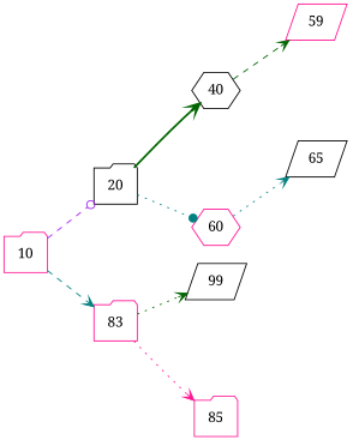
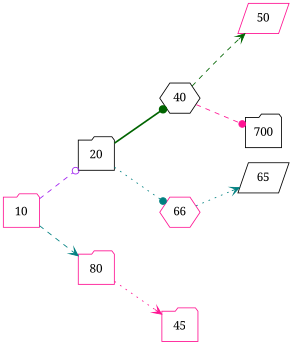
  digraph {
    fontname="Noto Serif"
    rankdir=LR
    node [fontname="Noto Serif" shape=circle]
    edge [fontname="Noto Serif" style=invis]
    m10 [style=invis width=0.1]
    20 [color=black shape=folder width=0.6]
-   80 [color=deeppink shape=folder width=0.6 label=83]
+   80 [color=deeppink shape=folder width=0.6]
    m20 [style=invis width=0.1]
    40 [color=black shape=hexagon width=0.6]
-   60 [color=deeppink shape=hexagon width=0.6]
+   60 [color=deeppink shape=hexagon width=0.6 label=66]
    m40 [style=invis width=0.1]
-   50 [color=deeppink shape=parallelogram width=0.6 label=59]
+   50 [color=deeppink shape=parallelogram width=0.6]
+   700 [color=black shape=folder width=0.6]
    m80 [style=invis width=0.1]
-   99 [color=black shape=parallelogram width=0.6]
-   85 [color=deeppink shape=folder width=0.6]
+   85 [color=deeppink shape=folder width=0.6 label=45]
    m60 [style=invis width=0.1]
    65 [color=black shape=parallelogram width=0.6]
    r60 [style=invis width=0.1]
    10 [color=deeppink shape=folder width=0.6]
    subgraph sub_1 {
      rank=same
      m10
      20
      80
    }
    subgraph sub_2 {
      rank=same
      m20
      40
      60
    }
    subgraph sub_3 {
      rank=same
      m40
      50
+     700
    }
    subgraph sub_4 {
      rank=same
      m80
-     99
      85
    }
    subgraph sub_5 {
      rank=same
      m60
      65
      r60
    }
    m10 -> 80
    20 -> m10
    20 -> m20
-   20 -> 40 [arrowhead=vee color=darkgreen style=bold]
+   20 -> 40 [arrowhead=dot color=darkgreen style=bold]
    20 -> 60 [arrowhead=dot color=teal style=dotted]
    80 -> m80
-   80 -> 99 [arrowhead=vee color=darkgreen style=dotted]
    80 -> 85 [arrowhead=vee color=deeppink style=dotted]
    m20 -> 60
    40 -> m20
    40 -> m40
    40 -> 50 [arrowhead=vee color=darkgreen style=dashed]
+   40 -> 700 [arrowhead=dot color=deeppink style=dashed]
    60 -> m60
    60 -> 65 [arrowhead=vee color=teal style=dotted]
    60 -> r60
+   m40 -> 700
    50 -> m40
    m80 -> 85
-   99 -> m80
    m60 -> r60
    65 -> m60
    10 -> m10
    10 -> 20 [arrowhead=odot color=purple style=dashed]
    10 -> 80 [arrowhead=vee color=teal style=dashed]
  }
